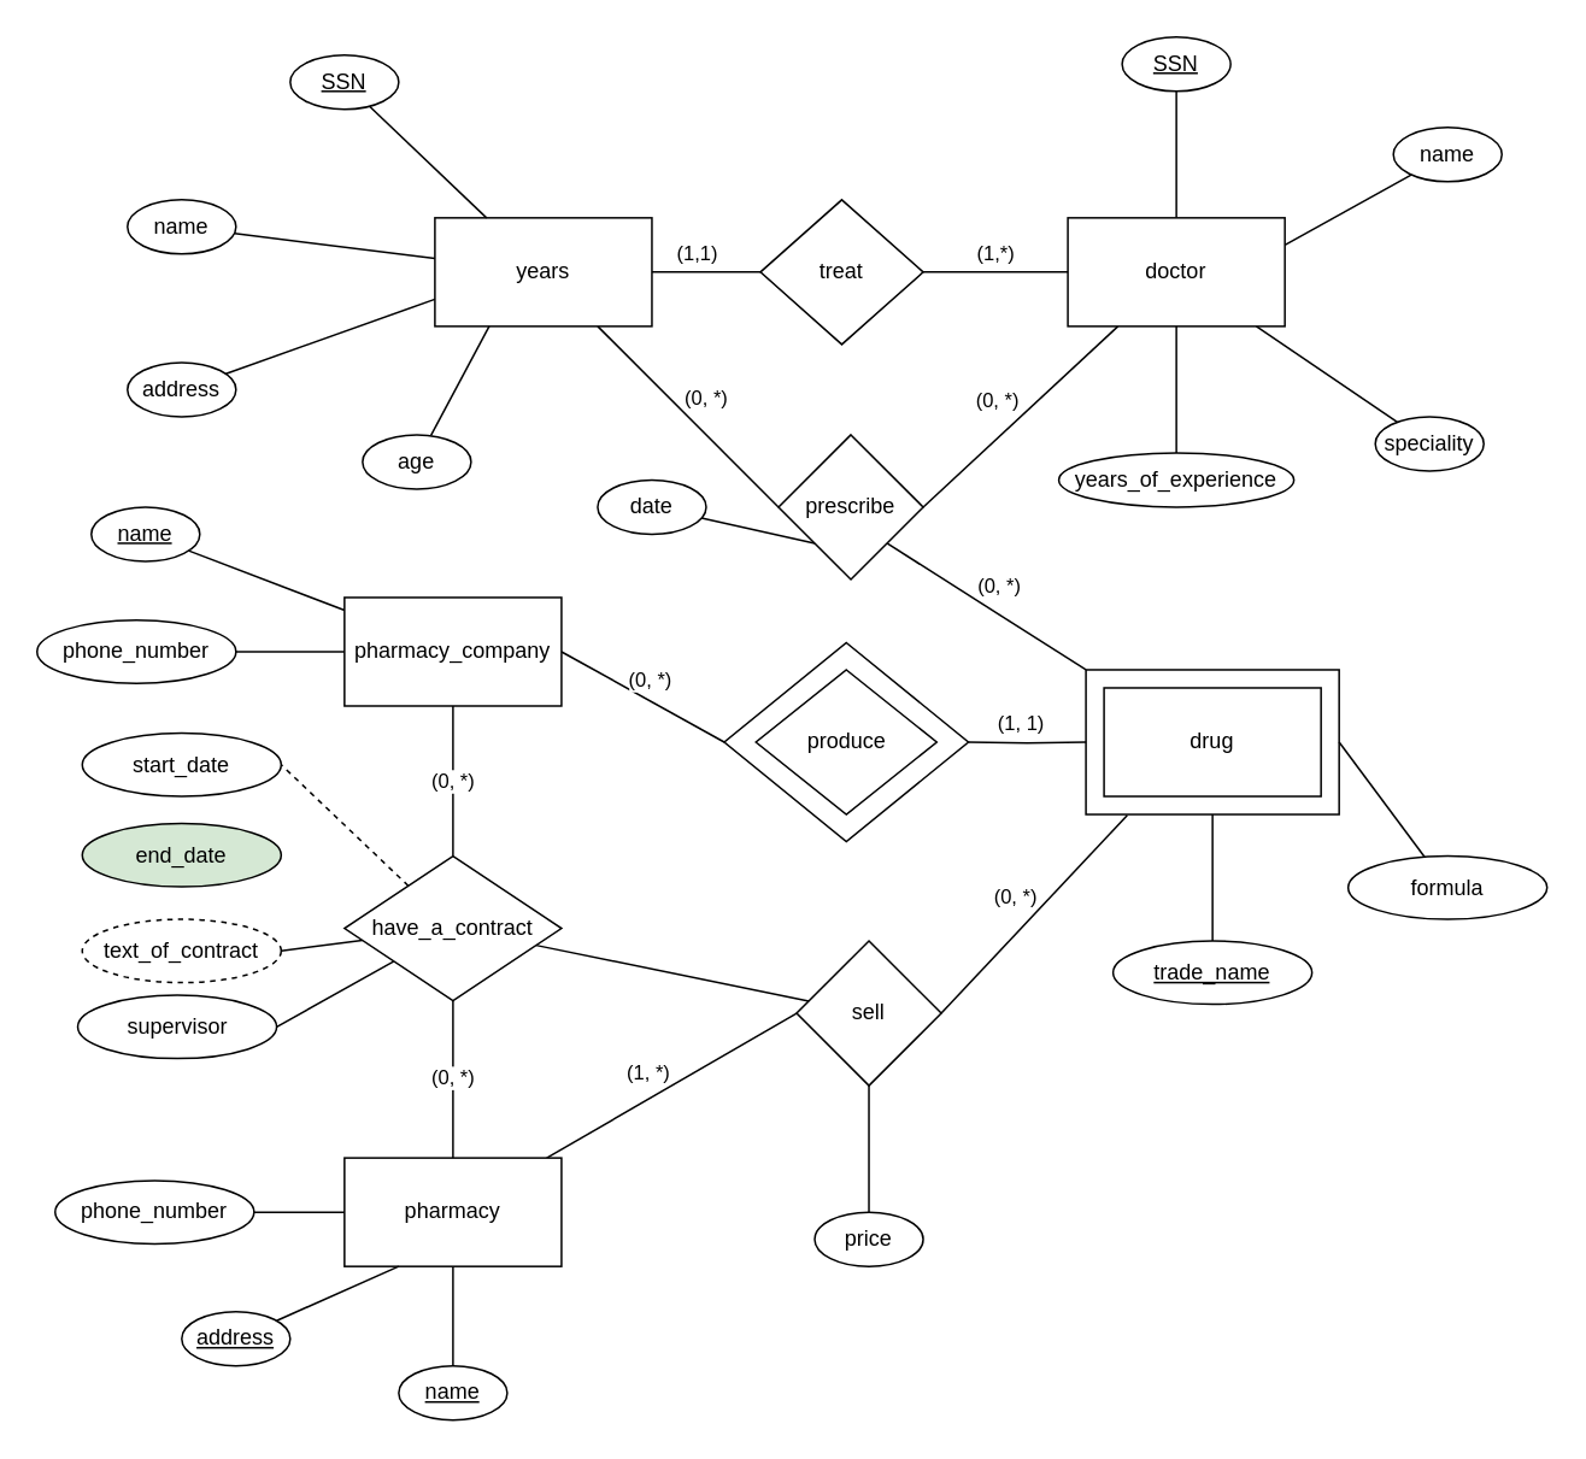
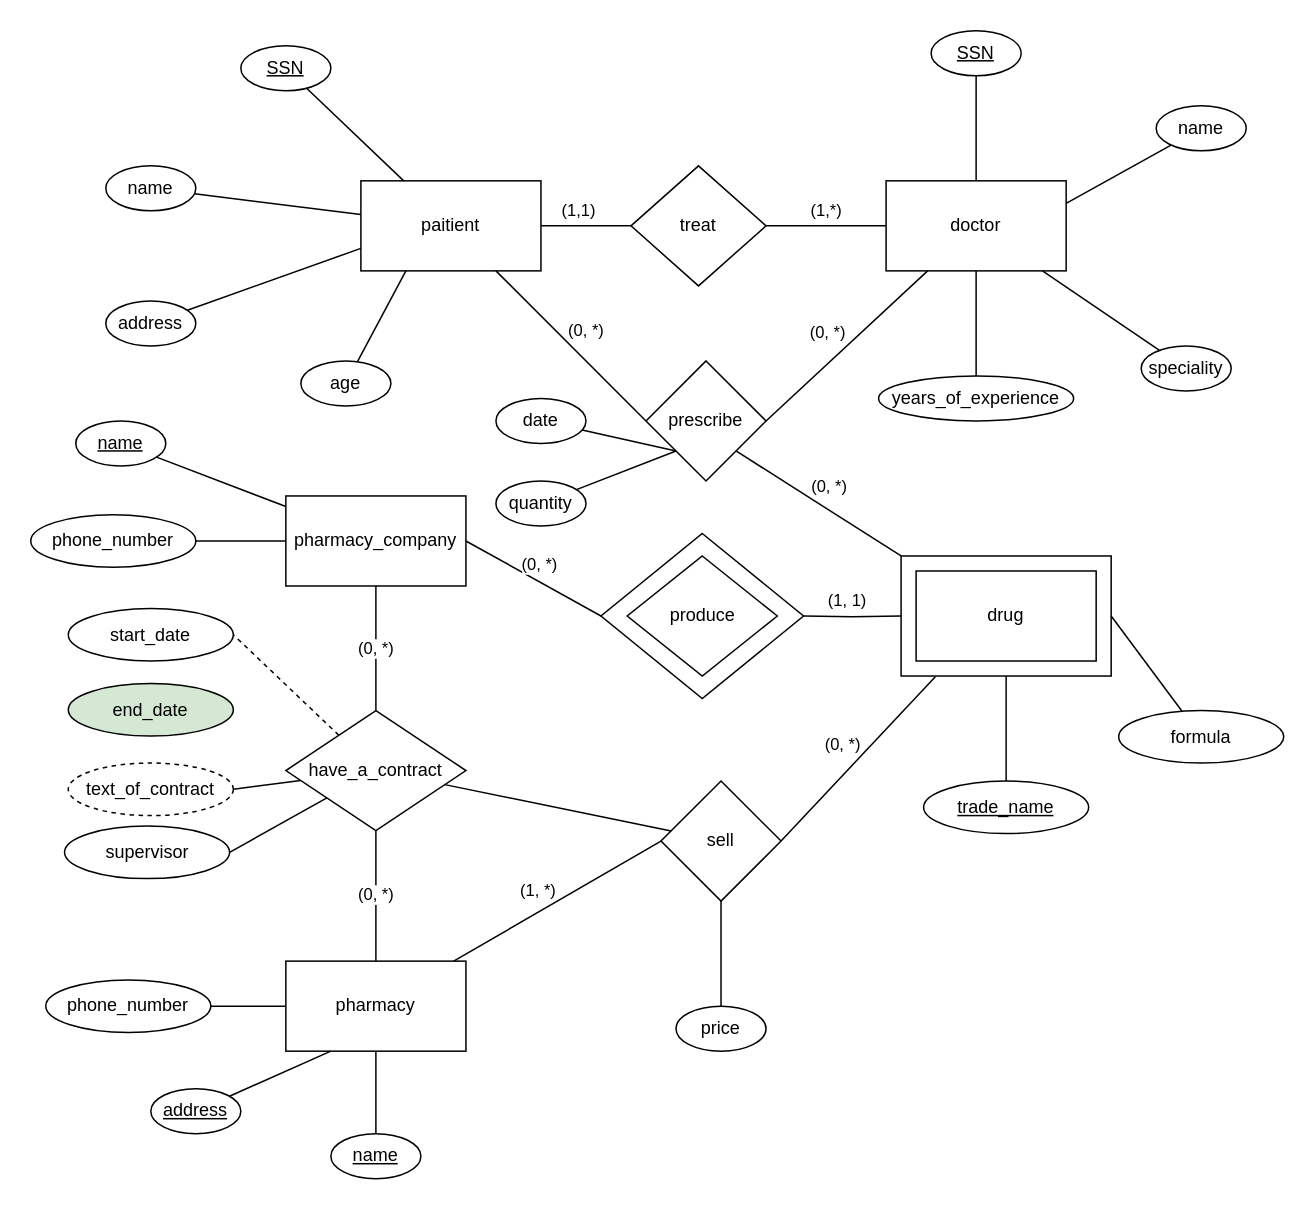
  <mxCell id="0" />
  <mxCell id="1" parent="0" />
  <mxCell id="2" value="" style="rounded=0;whiteSpace=wrap;html=1;" vertex="1" parent="1"><mxGeometry x="600" y="370" width="140" height="80" as="geometry" /></mxCell>
  <mxCell id="3" value="" style="rhombus;whiteSpace=wrap;html=1;" vertex="1" parent="1"><mxGeometry x="400" y="355" width="135" height="110" as="geometry" /></mxCell>
  <mxCell id="4" value="(1,1)" style="edgeStyle=orthogonalEdgeStyle;rounded=0;orthogonalLoop=1;jettySize=auto;html=1;endArrow=none;endFill=0;" edge="1" parent="1" source="6" target="53"><mxGeometry x="-0.154" y="10" relative="1" as="geometry"><mxPoint as="offset" /></mxGeometry></mxCell>
  <mxCell id="5" value="(0, *)" style="rounded=0;orthogonalLoop=1;jettySize=auto;html=1;entryX=0;entryY=0.5;entryDx=0;entryDy=0;endArrow=none;endFill=0;" edge="1" parent="1" source="6" target="57"><mxGeometry x="0.004" y="14" relative="1" as="geometry"><mxPoint as="offset" /></mxGeometry></mxCell>
- <mxCell id="6" value="years" style="rounded=0;whiteSpace=wrap;html=1;" parent="1" vertex="1"><mxGeometry x="240" y="120" width="120" height="60" as="geometry" /></mxCell>
+ <mxCell id="6" value="paitient" style="rounded=0;whiteSpace=wrap;html=1;" parent="1" vertex="1"><mxGeometry x="240" y="120" width="120" height="60" as="geometry" /></mxCell>
  <mxCell id="7" style="rounded=0;orthogonalLoop=1;jettySize=auto;html=1;endArrow=none;endFill=0;" parent="1" source="8" target="6" edge="1"><mxGeometry relative="1" as="geometry" /></mxCell>
  <mxCell id="8" value="&lt;u&gt;SSN&lt;/u&gt;" style="ellipse;whiteSpace=wrap;html=1;" parent="1" vertex="1"><mxGeometry x="160" y="30" width="60" height="30" as="geometry" /></mxCell>
  <mxCell id="9" style="rounded=0;orthogonalLoop=1;jettySize=auto;html=1;endArrow=none;endFill=0;" parent="1" source="10" target="6" edge="1"><mxGeometry relative="1" as="geometry" /></mxCell>
  <mxCell id="10" value="name" style="ellipse;whiteSpace=wrap;html=1;" parent="1" vertex="1"><mxGeometry x="70" y="110" width="60" height="30" as="geometry" /></mxCell>
  <mxCell id="11" style="rounded=0;orthogonalLoop=1;jettySize=auto;html=1;entryX=0.25;entryY=1;entryDx=0;entryDy=0;endArrow=none;endFill=0;" parent="1" source="12" target="6" edge="1"><mxGeometry relative="1" as="geometry" /></mxCell>
  <mxCell id="12" value="age" style="ellipse;whiteSpace=wrap;html=1;" parent="1" vertex="1"><mxGeometry x="200" y="240" width="60" height="30" as="geometry" /></mxCell>
  <mxCell id="13" style="rounded=0;orthogonalLoop=1;jettySize=auto;html=1;entryX=0;entryY=0.75;entryDx=0;entryDy=0;endArrow=none;endFill=0;" parent="1" source="14" target="6" edge="1"><mxGeometry relative="1" as="geometry" /></mxCell>
  <mxCell id="14" value="address" style="ellipse;whiteSpace=wrap;html=1;" parent="1" vertex="1"><mxGeometry x="70" y="200" width="60" height="30" as="geometry" /></mxCell>
  <mxCell id="15" style="edgeStyle=orthogonalEdgeStyle;rounded=0;orthogonalLoop=1;jettySize=auto;html=1;endArrow=none;endFill=0;" parent="1" source="21" target="22" edge="1"><mxGeometry relative="1" as="geometry" /></mxCell>
  <mxCell id="16" style="rounded=0;orthogonalLoop=1;jettySize=auto;html=1;endArrow=none;endFill=0;" edge="1" parent="1" source="21" target="25"><mxGeometry relative="1" as="geometry" /></mxCell>
  <mxCell id="17" style="rounded=0;orthogonalLoop=1;jettySize=auto;html=1;endArrow=none;endFill=0;" edge="1" parent="1" source="21" target="26"><mxGeometry relative="1" as="geometry" /></mxCell>
  <mxCell id="18" value="(1,*)" style="edgeStyle=orthogonalEdgeStyle;rounded=0;orthogonalLoop=1;jettySize=auto;html=1;endArrow=none;endFill=0;" edge="1" parent="1" source="21" target="53"><mxGeometry y="-10" relative="1" as="geometry"><mxPoint as="offset" /></mxGeometry></mxCell>
  <mxCell id="19" style="rounded=0;orthogonalLoop=1;jettySize=auto;html=1;entryX=1;entryY=0.5;entryDx=0;entryDy=0;endArrow=none;endFill=0;" edge="1" parent="1" source="21" target="57"><mxGeometry relative="1" as="geometry" /></mxCell>
  <mxCell id="20" value="(0, *)" style="edgeLabel;html=1;align=center;verticalAlign=middle;resizable=0;points=[];" vertex="1" connectable="0" parent="19"><mxGeometry x="0.381" y="-2" relative="1" as="geometry"><mxPoint x="8" y="-27" as="offset" /></mxGeometry></mxCell>
  <mxCell id="21" value="doctor" style="rounded=0;whiteSpace=wrap;html=1;" parent="1" vertex="1"><mxGeometry x="590" y="120" width="120" height="60" as="geometry" /></mxCell>
  <mxCell id="22" value="&lt;u&gt;SSN&lt;/u&gt;" style="ellipse;whiteSpace=wrap;html=1;" parent="1" vertex="1"><mxGeometry x="620" y="20" width="60" height="30" as="geometry" /></mxCell>
  <mxCell id="23" style="rounded=0;orthogonalLoop=1;jettySize=auto;html=1;entryX=1;entryY=0.25;entryDx=0;entryDy=0;endArrow=none;endFill=0;" parent="1" source="24" target="21" edge="1"><mxGeometry relative="1" as="geometry" /></mxCell>
  <mxCell id="24" value="name" style="ellipse;whiteSpace=wrap;html=1;" parent="1" vertex="1"><mxGeometry x="770" y="70" width="60" height="30" as="geometry" /></mxCell>
  <mxCell id="25" value="speciality" style="ellipse;whiteSpace=wrap;html=1;" vertex="1" parent="1"><mxGeometry x="760" y="230" width="60" height="30" as="geometry" /></mxCell>
  <mxCell id="26" value="years_of_experience" style="ellipse;whiteSpace=wrap;html=1;" vertex="1" parent="1"><mxGeometry x="585" y="250" width="130" height="30" as="geometry" /></mxCell>
  <mxCell id="27" value="(0, *)" style="rounded=0;orthogonalLoop=1;jettySize=auto;html=1;endArrow=none;endFill=0;exitX=1;exitY=0.5;exitDx=0;exitDy=0;entryX=0;entryY=0.5;entryDx=0;entryDy=0;" edge="1" parent="1" source="29" target="3"><mxGeometry x="-0.002" y="10" relative="1" as="geometry"><mxPoint x="360" y="410" as="sourcePoint" /><mxPoint x="440" y="410" as="targetPoint" /><mxPoint as="offset" /></mxGeometry></mxCell>
  <mxCell id="28" value="(0, *)" style="edgeStyle=orthogonalEdgeStyle;rounded=0;orthogonalLoop=1;jettySize=auto;html=1;endArrow=none;endFill=0;" edge="1" parent="1" source="29" target="66"><mxGeometry relative="1" as="geometry" /></mxCell>
  <mxCell id="29" value="pharmacy_company" style="rounded=0;whiteSpace=wrap;html=1;" vertex="1" parent="1"><mxGeometry x="190" y="330" width="120" height="60" as="geometry" /></mxCell>
  <mxCell id="30" value="" style="rounded=0;orthogonalLoop=1;jettySize=auto;html=1;endArrow=none;endFill=0;" edge="1" parent="1" source="31" target="29"><mxGeometry relative="1" as="geometry" /></mxCell>
  <mxCell id="31" value="name" style="ellipse;whiteSpace=wrap;html=1;fontStyle=4" vertex="1" parent="1"><mxGeometry x="50" y="280" width="60" height="30" as="geometry" /></mxCell>
  <mxCell id="32" style="rounded=0;orthogonalLoop=1;jettySize=auto;html=1;entryX=0;entryY=0.5;entryDx=0;entryDy=0;endArrow=none;endFill=0;" edge="1" parent="1" source="33" target="29"><mxGeometry relative="1" as="geometry" /></mxCell>
  <mxCell id="33" value="phone_number" style="ellipse;whiteSpace=wrap;html=1;fontStyle=0" vertex="1" parent="1"><mxGeometry y="342.5" width="110" height="35" as="geometry" x="20" /></mxCell>
  <mxCell id="34" value="(1, 1)" style="edgeStyle=orthogonalEdgeStyle;rounded=0;orthogonalLoop=1;jettySize=auto;html=1;endArrow=none;endFill=0;entryX=1;entryY=0.5;entryDx=0;entryDy=0;" edge="1" parent="1" target="3"><mxGeometry x="0.143" y="-10" relative="1" as="geometry"><mxPoint x="600" y="410" as="sourcePoint" /><mxPoint x="590" y="440" as="targetPoint" /><mxPoint as="offset" /></mxGeometry></mxCell>
  <mxCell id="35" value="(0, *)" style="rounded=0;orthogonalLoop=1;jettySize=auto;html=1;entryX=1;entryY=0.5;entryDx=0;entryDy=0;endArrow=none;endFill=0;exitX=0.163;exitY=1.006;exitDx=0;exitDy=0;exitPerimeter=0;" edge="1" parent="1" source="2" target="54"><mxGeometry y="-14" relative="1" as="geometry"><mxPoint as="offset" /></mxGeometry></mxCell>
  <mxCell id="36" style="rounded=0;orthogonalLoop=1;jettySize=auto;html=1;entryX=1;entryY=1;entryDx=0;entryDy=0;endArrow=none;endFill=0;exitX=0;exitY=0;exitDx=0;exitDy=0;" edge="1" parent="1" source="2" target="57"><mxGeometry relative="1" as="geometry" /></mxCell>
  <mxCell id="37" value="(0, *)" style="edgeLabel;html=1;align=center;verticalAlign=middle;resizable=0;points=[];" vertex="1" connectable="0" parent="36"><mxGeometry x="-0.125" relative="1" as="geometry"><mxPoint y="-16" as="offset" /></mxGeometry></mxCell>
  <mxCell id="38" value="drug" style="rounded=0;whiteSpace=wrap;html=1;" vertex="1" parent="1"><mxGeometry x="610" y="380" width="120" height="60" as="geometry" /></mxCell>
  <mxCell id="39" style="rounded=0;orthogonalLoop=1;jettySize=auto;html=1;endArrow=none;endFill=0;entryX=0.5;entryY=1;entryDx=0;entryDy=0;" edge="1" parent="1" source="40" target="2"><mxGeometry relative="1" as="geometry"><mxPoint x="650" y="480" as="targetPoint" /></mxGeometry></mxCell>
  <mxCell id="40" value="trade_name" style="ellipse;whiteSpace=wrap;html=1;fontStyle=4" vertex="1" parent="1"><mxGeometry x="615" y="520" width="110" height="35" as="geometry" /></mxCell>
  <mxCell id="41" style="rounded=0;orthogonalLoop=1;jettySize=auto;html=1;entryX=1;entryY=0.5;entryDx=0;entryDy=0;endArrow=none;endFill=0;" edge="1" parent="1" source="42" target="2"><mxGeometry relative="1" as="geometry" /></mxCell>
  <mxCell id="42" value="formula" style="ellipse;whiteSpace=wrap;html=1;fontStyle=0" vertex="1" parent="1"><mxGeometry x="745" y="473" width="110" height="35" as="geometry" /></mxCell>
  <mxCell id="43" value="produce" style="rhombus;whiteSpace=wrap;html=1;" vertex="1" parent="1"><mxGeometry x="417.5" y="370" width="100" height="80" as="geometry" /></mxCell>
  <mxCell id="44" value="(1, *)" style="rounded=0;orthogonalLoop=1;jettySize=auto;html=1;entryX=0;entryY=0.5;entryDx=0;entryDy=0;endArrow=none;endFill=0;" edge="1" parent="1" source="46" target="54"><mxGeometry x="-0.1" y="13" relative="1" as="geometry"><mxPoint as="offset" /></mxGeometry></mxCell>
  <mxCell id="45" value="(0, *)" style="edgeStyle=orthogonalEdgeStyle;rounded=0;orthogonalLoop=1;jettySize=auto;html=1;endArrow=none;endFill=0;" edge="1" parent="1" source="46" target="66"><mxGeometry relative="1" as="geometry" /></mxCell>
  <mxCell id="46" value="pharmacy" style="rounded=0;whiteSpace=wrap;html=1;" vertex="1" parent="1"><mxGeometry x="190" y="640" width="120" height="60" as="geometry" /></mxCell>
  <mxCell id="47" value="" style="edgeStyle=orthogonalEdgeStyle;rounded=0;orthogonalLoop=1;jettySize=auto;html=1;endArrow=none;endFill=0;" edge="1" parent="1" source="48" target="46"><mxGeometry relative="1" as="geometry" /></mxCell>
  <mxCell id="48" value="phone_number" style="ellipse;whiteSpace=wrap;html=1;fontStyle=0" vertex="1" parent="1"><mxGeometry x="30" y="652.5" width="110" height="35" as="geometry" /></mxCell>
  <mxCell id="49" style="rounded=0;orthogonalLoop=1;jettySize=auto;html=1;entryX=0.25;entryY=1;entryDx=0;entryDy=0;endArrow=none;endFill=0;" edge="1" parent="1" source="50" target="46"><mxGeometry relative="1" as="geometry" /></mxCell>
  <mxCell id="50" value="address" style="ellipse;whiteSpace=wrap;html=1;fontStyle=4" vertex="1" parent="1"><mxGeometry x="100" y="725" width="60" height="30" as="geometry" /></mxCell>
  <mxCell id="51" style="rounded=0;orthogonalLoop=1;jettySize=auto;html=1;entryX=0.5;entryY=1;entryDx=0;entryDy=0;endArrow=none;endFill=0;" edge="1" parent="1" source="52" target="46"><mxGeometry relative="1" as="geometry" /></mxCell>
  <mxCell id="52" value="name" style="ellipse;whiteSpace=wrap;html=1;fontStyle=4" vertex="1" parent="1"><mxGeometry x="220" y="755" width="60" height="30" as="geometry" /></mxCell>
  <mxCell id="53" value="treat" style="rhombus;whiteSpace=wrap;html=1;" vertex="1" parent="1"><mxGeometry x="420" y="110" width="90" height="80" as="geometry" /></mxCell>
  <mxCell id="54" value="sell" style="rhombus;whiteSpace=wrap;html=1;" vertex="1" parent="1"><mxGeometry x="440" y="520" width="80" height="80" as="geometry" /></mxCell>
  <mxCell id="55" style="rounded=0;orthogonalLoop=1;jettySize=auto;html=1;entryX=0.5;entryY=1;entryDx=0;entryDy=0;endArrow=none;endFill=0;" edge="1" parent="1" source="56" target="54"><mxGeometry relative="1" as="geometry" /></mxCell>
  <mxCell id="56" value="price" style="ellipse;whiteSpace=wrap;html=1;fontStyle=0" vertex="1" parent="1"><mxGeometry x="450" y="670" width="60" height="30" as="geometry" /></mxCell>
  <mxCell id="57" value="prescribe" style="rhombus;whiteSpace=wrap;html=1;" vertex="1" parent="1"><mxGeometry x="430" y="240" width="80" height="80" as="geometry" /></mxCell>
  <mxCell id="58" style="rounded=0;orthogonalLoop=1;jettySize=auto;html=1;entryX=0;entryY=1;entryDx=0;entryDy=0;endArrow=none;endFill=0;" edge="1" parent="1" source="59" target="57"><mxGeometry relative="1" as="geometry" /></mxCell>
  <mxCell id="59" value="date" style="ellipse;whiteSpace=wrap;html=1;" vertex="1" parent="1"><mxGeometry x="330" y="265" width="60" height="30" as="geometry" /></mxCell>
+ <mxCell id="60" style="rounded=0;orthogonalLoop=1;jettySize=auto;html=1;entryX=0;entryY=1;entryDx=0;entryDy=0;endArrow=none;endFill=0;" edge="1" parent="1" source="61" target="57"><mxGeometry relative="1" as="geometry" /></mxCell>
+ <mxCell id="61" value="quantity" style="ellipse;whiteSpace=wrap;html=1;" vertex="1" parent="1"><mxGeometry x="330" y="320" width="60" height="30" as="geometry" /></mxCell>
  <mxCell id="62" style="rounded=0;orthogonalLoop=1;jettySize=auto;html=1;endArrow=none;endFill=0;" edge="1" parent="1" source="66" target="54"><mxGeometry relative="1" as="geometry" /></mxCell>
  <mxCell id="63" style="rounded=0;orthogonalLoop=1;jettySize=auto;html=1;entryX=1;entryY=0.5;entryDx=0;entryDy=0;endArrow=none;endFill=0;" edge="1" parent="1" source="66" target="68"><mxGeometry relative="1" as="geometry" /></mxCell>
  <mxCell id="64" style="rounded=0;orthogonalLoop=1;jettySize=auto;html=1;entryX=1;entryY=0.5;entryDx=0;entryDy=0;endArrow=none;endFill=0;" edge="1" parent="1" source="66" target="69"><mxGeometry relative="1" as="geometry" /></mxCell>
  <mxCell id="65" style="rounded=0;orthogonalLoop=1;jettySize=auto;html=1;entryX=1;entryY=0.5;entryDx=0;entryDy=0;endArrow=none;endFill=0;dashed=1;" edge="1" parent="1" source="66" target="70"><mxGeometry relative="1" as="geometry" /></mxCell>
  <mxCell id="66" value="have_a_contract" style="rhombus;whiteSpace=wrap;html=1;" vertex="1" parent="1"><mxGeometry x="190" y="473" width="120" height="80" as="geometry" /></mxCell>
  <mxCell id="67" value="end_date" style="ellipse;whiteSpace=wrap;html=1;fontStyle=0;fillColor=#d5e8d4;" vertex="1" parent="1"><mxGeometry x="45" y="455" width="110" height="35" as="geometry" /></mxCell>
  <mxCell id="68" value="text_of_contract" style="ellipse;whiteSpace=wrap;html=1;fontStyle=0;dashed=1;" vertex="1" parent="1"><mxGeometry x="45" y="508" width="110" height="35" as="geometry" /></mxCell>
  <mxCell id="69" value="supervisor" style="ellipse;whiteSpace=wrap;html=1;fontStyle=0" vertex="1" parent="1"><mxGeometry x="42.5" y="550" width="110" height="35" as="geometry" /></mxCell>
  <mxCell id="70" value="start_date" style="ellipse;whiteSpace=wrap;html=1;fontStyle=0" vertex="1" parent="1"><mxGeometry x="45" y="405" width="110" height="35" as="geometry" /></mxCell>
